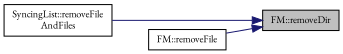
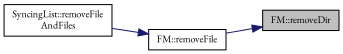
  digraph {
    fontname="EB Garamond"
    rankdir=RL
    node [color=black fillcolor=white fontname="EB Garamond" fontsize=10 shape=record style=filled]
    edge [color=midnightblue dir=back fontname="EB Garamond" fontsize=10 labelfontname=Helvetica labelfontsize=10 style=solid]
    n1 [fillcolor=grey75 fontcolor=black height=0.2 label="FM::removeDir" width=0.4]
    n2 [height=0.2 label="SyncingList::removeFile\lAndFiles" width=0.4]
    n3 [height=0.2 label="FM::removeFile" width=0.4]
-   n1 -> n2
+   n3 -> n2
    n1 -> n3
  }
